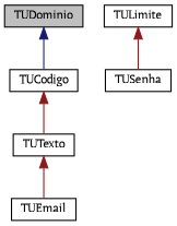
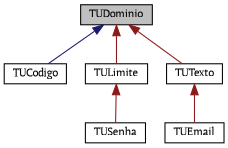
  digraph {
    fontname="PT Serif"
    node [color=black fillcolor=white fontname="PT Serif" fontsize=10 shape=record style=filled]
    edge [color=firebrick4 dir=back fontname="PT Serif" fontsize=10 labelfontname=Helvetica labelfontsize=10 style=solid]
    n1 [fillcolor=grey75 fontcolor=black height=0.2 label=TUDominio width=0.4]
    n2 [height=0.2 label=TUCodigo width=0.4]
    n3 [height=0.2 label=TULimite width=0.4]
    n4 [height=0.2 label=TUTexto width=0.4]
    n5 [height=0.2 label=TUEmail width=0.4]
    n6 [height=0.2 label=TUSenha width=0.4]
    n1 -> n2 [color=midnightblue]
-   n2 -> n4
+   n1 -> n3
+   n1 -> n4
    n3 -> n6
    n4 -> n5
  }
